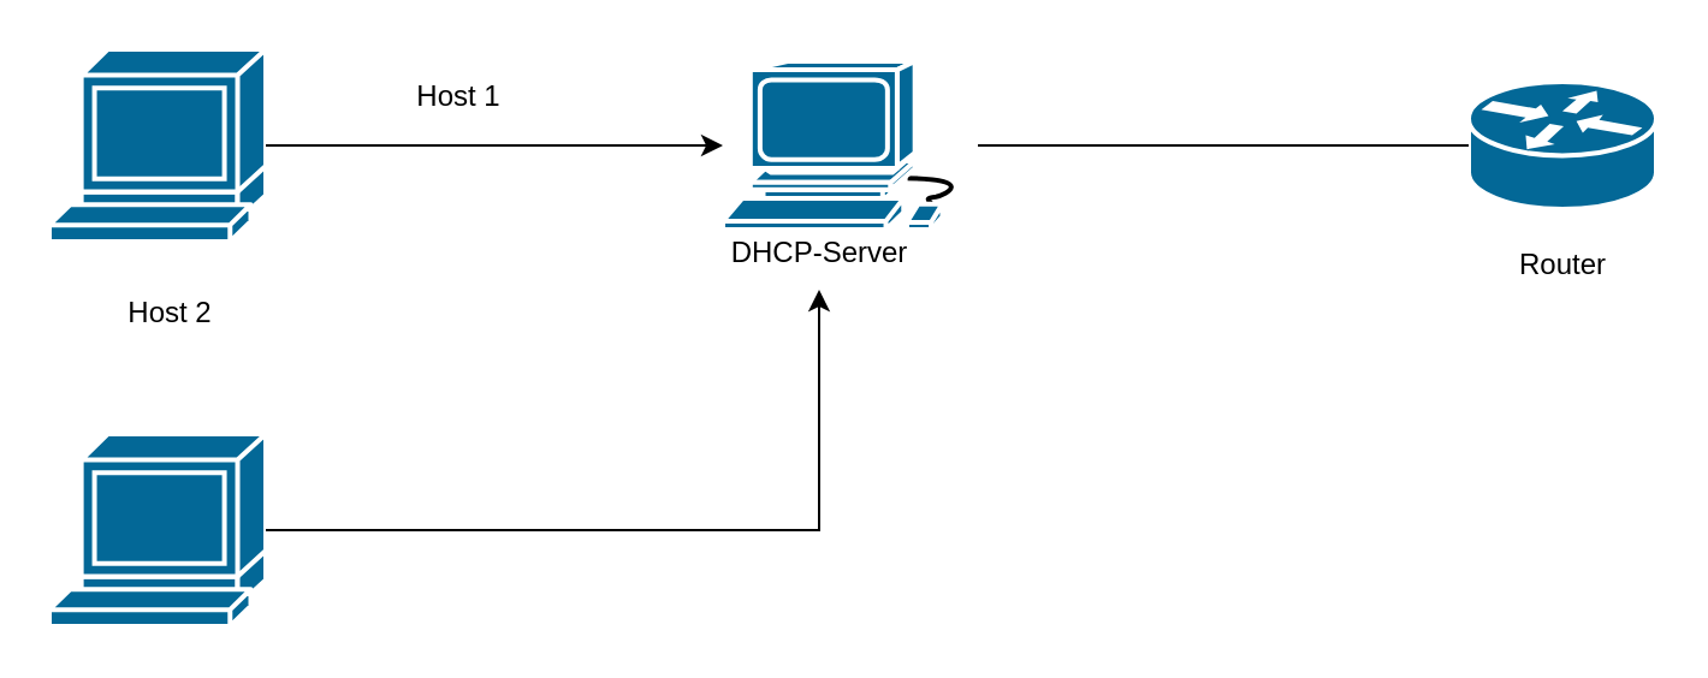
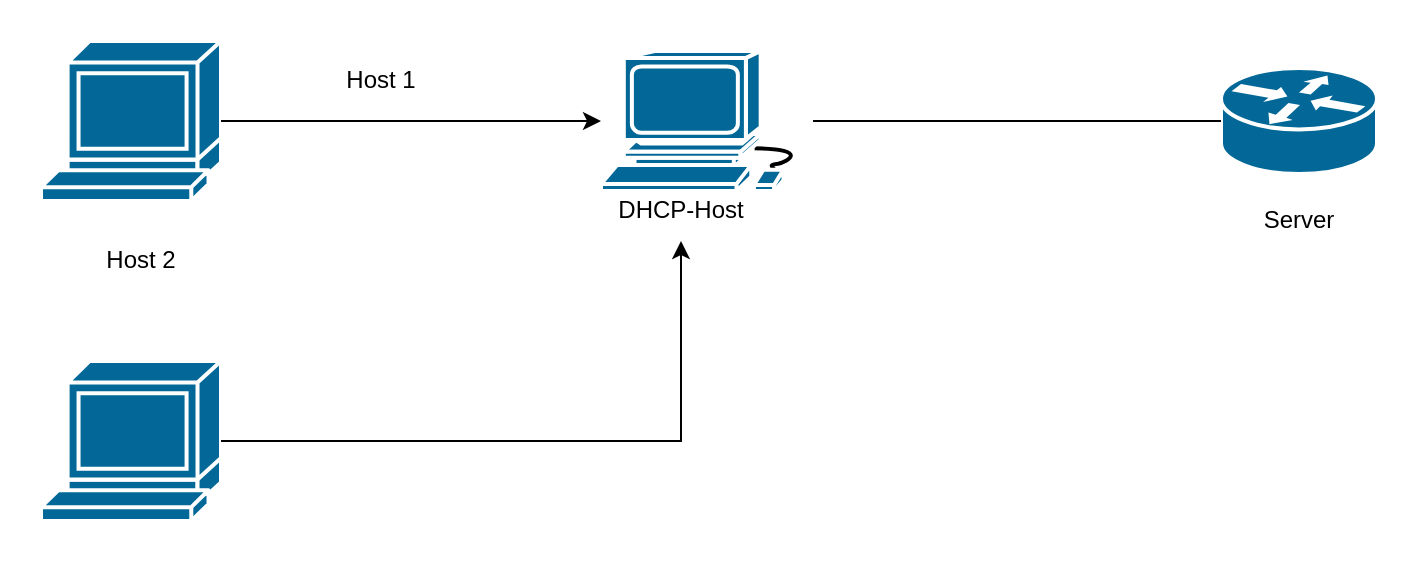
  <mxCell id="0" />
  <mxCell id="1" parent="0" />
  <mxCell id="2" value="" style="shape=mxgraph.cisco.computers_and_peripherals.workstation;sketch=0;html=1;pointerEvents=1;dashed=0;fillColor=#036897;strokeColor=#ffffff;strokeWidth=2;verticalLabelPosition=bottom;verticalAlign=top;align=center;outlineConnect=0;" vertex="1" parent="1"><mxGeometry x="300" y="25" width="106" height="70" as="geometry" /></mxCell>
  <mxCell id="3" value="" style="shape=mxgraph.cisco.computers_and_peripherals.terminal;sketch=0;html=1;pointerEvents=1;dashed=0;fillColor=#036897;strokeColor=#ffffff;strokeWidth=2;verticalLabelPosition=bottom;verticalAlign=top;align=center;outlineConnect=0;" vertex="1" parent="1"><mxGeometry x="20" y="20" width="90" height="80" as="geometry" /></mxCell>
  <mxCell id="4" value="" style="shape=mxgraph.cisco.computers_and_peripherals.terminal;sketch=0;html=1;pointerEvents=1;dashed=0;fillColor=#036897;strokeColor=#ffffff;strokeWidth=2;verticalLabelPosition=bottom;verticalAlign=top;align=center;outlineConnect=0;" vertex="1" parent="1"><mxGeometry x="20" y="180" width="90" height="80" as="geometry" /></mxCell>
  <mxCell id="5" value="Host 1" style="text;html=1;align=center;verticalAlign=middle;resizable=0;points=[];autosize=1;strokeColor=none;fillColor=none;" vertex="1" parent="1"><mxGeometry x="160" y="25" width="60" height="30" as="geometry" /></mxCell>
  <mxCell id="6" value="Host 2" style="text;html=1;align=center;verticalAlign=middle;resizable=0;points=[];autosize=1;strokeColor=none;fillColor=none;" vertex="1" parent="1"><mxGeometry x="40" y="115" width="60" height="30" as="geometry" /></mxCell>
  <mxCell id="7" value="" style="shape=mxgraph.cisco.routers.router;sketch=0;html=1;pointerEvents=1;dashed=0;fillColor=#036897;strokeColor=#ffffff;strokeWidth=2;verticalLabelPosition=bottom;verticalAlign=top;align=center;outlineConnect=0;" vertex="1" parent="1"><mxGeometry x="610" y="33.5" width="78" height="53" as="geometry" /></mxCell>
  <mxCell id="8" value="" style="endArrow=none;html=1;rounded=0;entryX=0;entryY=0.5;entryDx=0;entryDy=0;entryPerimeter=0;" edge="1" parent="1" source="2" target="7"><mxGeometry width="50" height="50" relative="1" as="geometry"><mxPoint x="480" y="180" as="sourcePoint" /><mxPoint x="530" y="130" as="targetPoint" /></mxGeometry></mxCell>
- <mxCell id="9" value="DHCP-Server" style="text;html=1;align=center;verticalAlign=middle;resizable=0;points=[];autosize=1;strokeColor=none;fillColor=none;" vertex="1" parent="1"><mxGeometry x="290" y="90" width="100" height="30" as="geometry" /></mxCell>
+ <mxCell id="9" value="DHCP-Host" style="text;html=1;align=center;verticalAlign=middle;resizable=0;points=[];autosize=1;strokeColor=none;fillColor=none;" vertex="1" parent="1"><mxGeometry x="290" y="90" width="100" height="30" as="geometry" /></mxCell>
  <mxCell id="10" value="" style="endArrow=classic;html=1;rounded=0;exitX=1;exitY=0.5;exitDx=0;exitDy=0;exitPerimeter=0;" edge="1" parent="1" source="4" target="9"><mxGeometry width="50" height="50" relative="1" as="geometry"><mxPoint x="480" y="180" as="sourcePoint" /><mxPoint x="530" y="130" as="targetPoint" /><Array as="points"><mxPoint x="340" y="220" /></Array></mxGeometry></mxCell>
  <mxCell id="11" value="" style="endArrow=classic;html=1;rounded=0;exitX=1;exitY=0.5;exitDx=0;exitDy=0;exitPerimeter=0;" edge="1" parent="1" source="3" target="2"><mxGeometry width="50" height="50" relative="1" as="geometry"><mxPoint x="480" y="180" as="sourcePoint" /><mxPoint x="530" y="130" as="targetPoint" /></mxGeometry></mxCell>
- <mxCell id="12" value="Router" style="text;html=1;align=center;verticalAlign=middle;resizable=0;points=[];autosize=1;strokeColor=none;fillColor=none;" vertex="1" parent="1"><mxGeometry x="619" y="95" width="60" height="30" as="geometry" /></mxCell>
+ <mxCell id="12" value="Server" style="text;html=1;align=center;verticalAlign=middle;resizable=0;points=[];autosize=1;strokeColor=none;fillColor=none;" vertex="1" parent="1"><mxGeometry x="619" y="95" width="60" height="30" as="geometry" /></mxCell>
